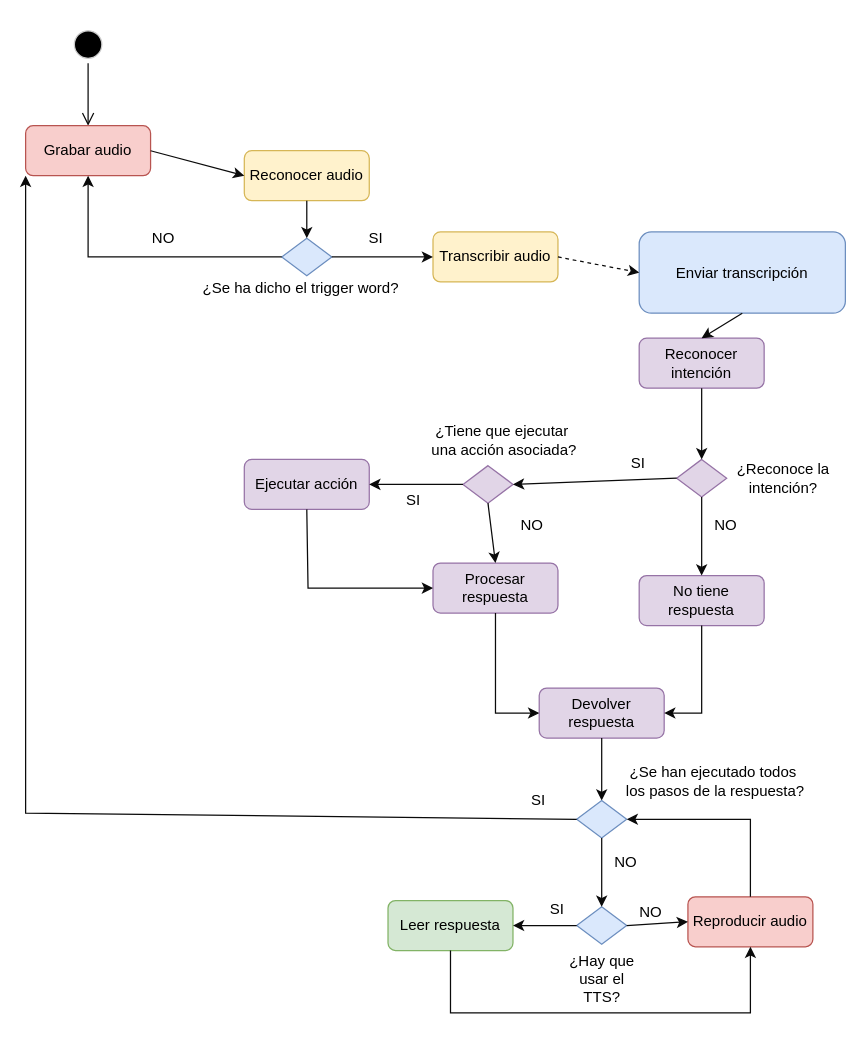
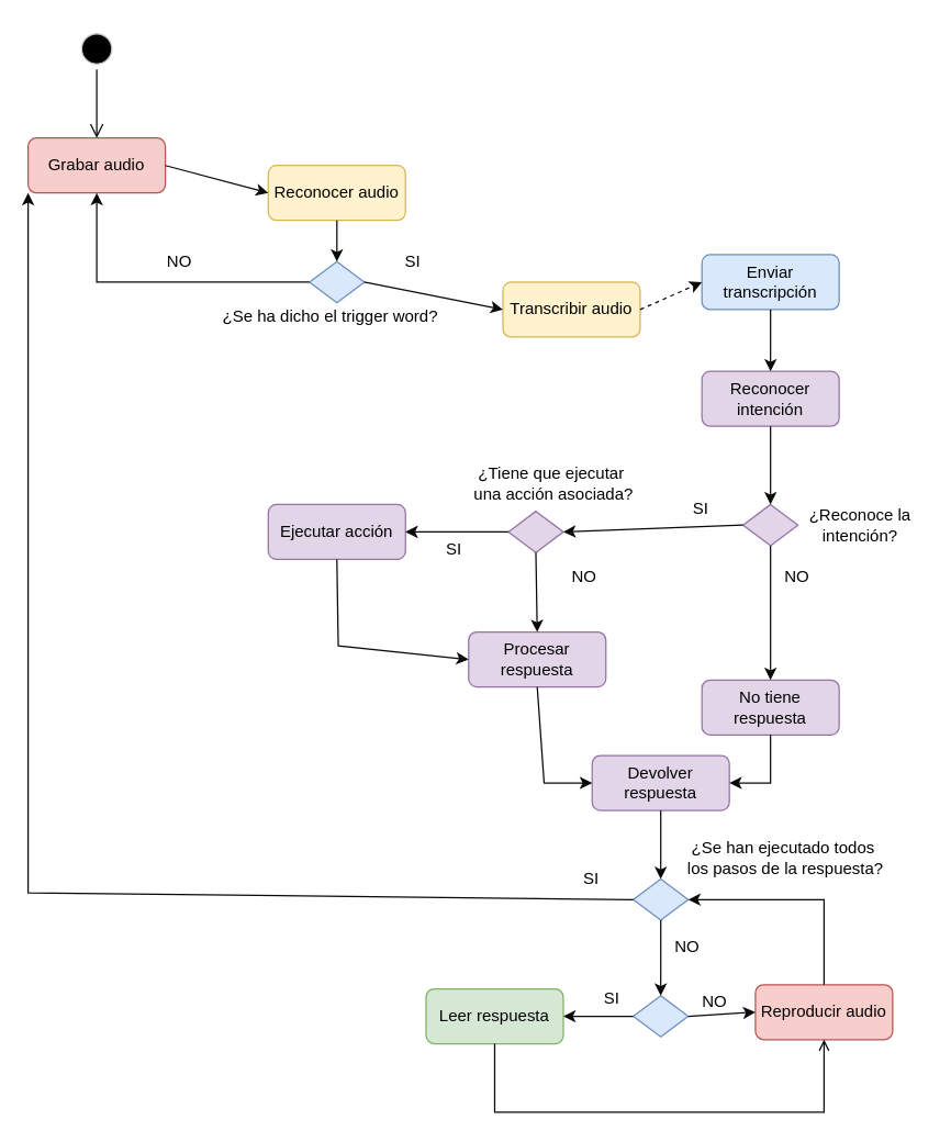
  <mxCell id="0" />
  <mxCell id="1" parent="0" />
  <mxCell id="2" value="" style="ellipse;html=1;shape=startState;fillColor=#000000;strokeColor=#CCCCCC;" parent="1" vertex="1"><mxGeometry x="55" y="20" width="30" height="30" as="geometry" /></mxCell>
  <mxCell id="3" value="" style="edgeStyle=orthogonalEdgeStyle;html=1;verticalAlign=bottom;endArrow=open;endSize=8;strokeColor=#0A0A0A;rounded=0;entryX=0.5;entryY=0;entryDx=0;entryDy=0;" parent="1" source="2" target="4" edge="1"><mxGeometry relative="1" as="geometry"><mxPoint x="141" y="120" as="targetPoint" /></mxGeometry></mxCell>
  <mxCell id="4" value="Grabar audio" style="rounded=1;whiteSpace=wrap;html=1;strokeColor=#b85450;fillColor=#f8cecc;" parent="1" vertex="1"><mxGeometry x="20" y="100" width="100" height="40" as="geometry" /></mxCell>
  <mxCell id="5" value="Reconocer audio" style="rounded=1;whiteSpace=wrap;html=1;strokeColor=#d6b656;fillColor=#fff2cc;" parent="1" vertex="1"><mxGeometry x="195" y="120" width="100" height="40" as="geometry" /></mxCell>
  <mxCell id="6" value="" style="endArrow=classic;html=1;rounded=0;strokeColor=#0A0A0A;exitX=1;exitY=0.5;exitDx=0;exitDy=0;entryX=0;entryY=0.5;entryDx=0;entryDy=0;" parent="1" source="4" target="5" edge="1"><mxGeometry width="50" height="50" relative="1" as="geometry"><mxPoint x="210" y="240" as="sourcePoint" /><mxPoint x="260" y="190" as="targetPoint" /></mxGeometry></mxCell>
  <mxCell id="7" value="" style="rhombus;whiteSpace=wrap;html=1;fillColor=#dae8fc;strokeColor=#6c8ebf;" parent="1" vertex="1"><mxGeometry x="225" y="190" width="40" height="30" as="geometry" /></mxCell>
  <mxCell id="8" value="" style="endArrow=classic;html=1;rounded=0;strokeColor=#0A0A0A;exitX=0.5;exitY=1;exitDx=0;exitDy=0;entryX=0.5;entryY=0;entryDx=0;entryDy=0;" parent="1" source="5" target="7" edge="1"><mxGeometry width="50" height="50" relative="1" as="geometry"><mxPoint x="290" y="300" as="sourcePoint" /><mxPoint x="340" y="250" as="targetPoint" /></mxGeometry></mxCell>
  <mxCell id="9" value="" style="endArrow=classic;html=1;rounded=0;strokeColor=#0A0A0A;exitX=0;exitY=0.5;exitDx=0;exitDy=0;entryX=0.5;entryY=1;entryDx=0;entryDy=0;" parent="1" source="7" target="4" edge="1"><mxGeometry width="50" height="50" relative="1" as="geometry"><mxPoint x="290" y="300" as="sourcePoint" /><mxPoint x="340" y="250" as="targetPoint" /><Array as="points"><mxPoint x="70" y="205" /></Array></mxGeometry></mxCell>
- <mxCell id="10" value="Transcribir audio" style="rounded=1;whiteSpace=wrap;html=1;strokeColor=#d6b656;fillColor=#fff2cc;" parent="1" vertex="1"><mxGeometry x="346" y="185" width="100" height="40" as="geometry" /></mxCell>
- <mxCell id="11" value="Enviar transcripción" style="rounded=1;whiteSpace=wrap;html=1;strokeColor=#6c8ebf;fillColor=#dae8fc;" parent="1" vertex="1"><mxGeometry x="511" y="185" width="165" height="65" as="geometry" /></mxCell>
+ <mxCell id="10" value="Transcribir audio" style="rounded=1;whiteSpace=wrap;html=1;strokeColor=#d6b656;fillColor=#fff2cc;" parent="1" vertex="1"><mxGeometry x="366" y="205" width="100" height="40" as="geometry" /></mxCell>
+ <mxCell id="11" value="Enviar transcripción" style="rounded=1;whiteSpace=wrap;html=1;strokeColor=#6c8ebf;fillColor=#dae8fc;" parent="1" vertex="1"><mxGeometry x="511" y="185" width="100" height="40" as="geometry" /></mxCell>
  <mxCell id="12" value="" style="endArrow=classic;html=1;rounded=0;strokeColor=#0A0A0A;exitX=1;exitY=0.5;exitDx=0;exitDy=0;entryX=0;entryY=0.5;entryDx=0;entryDy=0;" parent="1" source="7" target="10" edge="1"><mxGeometry width="50" height="50" relative="1" as="geometry"><mxPoint x="296" y="280" as="sourcePoint" /><mxPoint x="346" y="230" as="targetPoint" /></mxGeometry></mxCell>
  <mxCell id="13" value="" style="endArrow=classic;html=1;rounded=0;strokeColor=#0A0A0A;exitX=1;exitY=0.5;exitDx=0;exitDy=0;entryX=0;entryY=0.5;entryDx=0;entryDy=0;dashed=1;" parent="1" source="10" target="11" edge="1"><mxGeometry width="50" height="50" relative="1" as="geometry"><mxPoint x="486" y="270" as="sourcePoint" /><mxPoint x="536" y="220" as="targetPoint" /></mxGeometry></mxCell>
  <mxCell id="14" value="Reconocer intención" style="rounded=1;whiteSpace=wrap;html=1;strokeColor=#9673a6;fillColor=#e1d5e7;" parent="1" vertex="1"><mxGeometry x="511" y="270" width="100" height="40" as="geometry" /></mxCell>
  <mxCell id="15" value="" style="rhombus;whiteSpace=wrap;html=1;fillColor=#e1d5e7;strokeColor=#9673a6;" parent="1" vertex="1"><mxGeometry x="541" y="367" width="40" height="30" as="geometry" /></mxCell>
- <mxCell id="16" value="Procesar respuesta" style="rounded=1;whiteSpace=wrap;html=1;strokeColor=#9673a6;fillColor=#e1d5e7;" parent="1" vertex="1"><mxGeometry x="346" y="450" width="100" height="40" as="geometry" /></mxCell>
- <mxCell id="17" value="No tiene respuesta" style="rounded=1;whiteSpace=wrap;html=1;strokeColor=#9673a6;fillColor=#e1d5e7;" parent="1" vertex="1"><mxGeometry x="511" y="460" width="100" height="40" as="geometry" /></mxCell>
+ <mxCell id="16" value="Procesar respuesta" style="rounded=1;whiteSpace=wrap;html=1;strokeColor=#9673a6;fillColor=#e1d5e7;" parent="1" vertex="1"><mxGeometry x="341" y="460" width="100" height="40" as="geometry" /></mxCell>
+ <mxCell id="17" value="No tiene respuesta" style="rounded=1;whiteSpace=wrap;html=1;strokeColor=#9673a6;fillColor=#e1d5e7;" parent="1" vertex="1"><mxGeometry x="511" y="495" width="100" height="40" as="geometry" /></mxCell>
  <mxCell id="18" value="" style="endArrow=classic;html=1;rounded=0;strokeColor=#0A0A0A;exitX=0.5;exitY=1;exitDx=0;exitDy=0;entryX=0.5;entryY=0;entryDx=0;entryDy=0;" parent="1" source="11" target="14" edge="1"><mxGeometry width="50" height="50" relative="1" as="geometry"><mxPoint x="696" y="290" as="sourcePoint" /><mxPoint x="746" y="240" as="targetPoint" /></mxGeometry></mxCell>
  <mxCell id="19" value="" style="endArrow=classic;html=1;rounded=0;strokeColor=#0A0A0A;exitX=0.5;exitY=1;exitDx=0;exitDy=0;entryX=0.5;entryY=0;entryDx=0;entryDy=0;" parent="1" source="14" target="15" edge="1"><mxGeometry width="50" height="50" relative="1" as="geometry"><mxPoint x="656" y="370" as="sourcePoint" /><mxPoint x="706" y="320" as="targetPoint" /></mxGeometry></mxCell>
  <mxCell id="20" value="" style="endArrow=classic;html=1;rounded=0;strokeColor=#0A0A0A;exitX=0.5;exitY=1;exitDx=0;exitDy=0;entryX=0.5;entryY=0;entryDx=0;entryDy=0;" parent="1" source="15" target="17" edge="1"><mxGeometry width="50" height="50" relative="1" as="geometry"><mxPoint x="636" y="510" as="sourcePoint" /><mxPoint x="686" y="460" as="targetPoint" /></mxGeometry></mxCell>
  <mxCell id="21" value="" style="rhombus;whiteSpace=wrap;html=1;fillColor=#e1d5e7;strokeColor=#9673a6;" parent="1" vertex="1"><mxGeometry x="370" y="372" width="40" height="30" as="geometry" /></mxCell>
  <mxCell id="22" value="Ejecutar acción" style="rounded=1;whiteSpace=wrap;html=1;strokeColor=#9673a6;fillColor=#e1d5e7;" parent="1" vertex="1"><mxGeometry x="195" y="367" width="100" height="40" as="geometry" /></mxCell>
  <mxCell id="23" value="" style="endArrow=classic;html=1;rounded=0;strokeColor=#0A0A0A;exitX=0;exitY=0.5;exitDx=0;exitDy=0;entryX=1;entryY=0.5;entryDx=0;entryDy=0;" parent="1" source="15" target="21" edge="1"><mxGeometry width="50" height="50" relative="1" as="geometry"><mxPoint x="476" y="440" as="sourcePoint" /><mxPoint x="526" y="390" as="targetPoint" /></mxGeometry></mxCell>
  <mxCell id="24" value="" style="endArrow=classic;html=1;rounded=0;strokeColor=#0A0A0A;exitX=0;exitY=0.5;exitDx=0;exitDy=0;entryX=1;entryY=0.5;entryDx=0;entryDy=0;" parent="1" source="21" target="22" edge="1"><mxGeometry width="50" height="50" relative="1" as="geometry"><mxPoint x="306" y="460" as="sourcePoint" /><mxPoint x="356" y="410" as="targetPoint" /></mxGeometry></mxCell>
  <mxCell id="25" value="" style="endArrow=classic;html=1;rounded=0;strokeColor=#0A0A0A;exitX=0.5;exitY=1;exitDx=0;exitDy=0;entryX=0;entryY=0.5;entryDx=0;entryDy=0;" parent="1" source="22" target="16" edge="1"><mxGeometry width="50" height="50" relative="1" as="geometry"><mxPoint x="236" y="470" as="sourcePoint" /><mxPoint x="286" y="420" as="targetPoint" /><Array as="points"><mxPoint x="246" y="470" /></Array></mxGeometry></mxCell>
  <mxCell id="26" value="Devolver respuesta" style="rounded=1;whiteSpace=wrap;html=1;strokeColor=#9673a6;fillColor=#e1d5e7;" parent="1" vertex="1"><mxGeometry x="431" y="550" width="100" height="40" as="geometry" /></mxCell>
  <mxCell id="27" value="" style="endArrow=classic;html=1;rounded=0;strokeColor=#0A0A0A;exitX=0.5;exitY=1;exitDx=0;exitDy=0;entryX=1;entryY=0.5;entryDx=0;entryDy=0;" parent="1" source="17" target="26" edge="1"><mxGeometry width="50" height="50" relative="1" as="geometry"><mxPoint x="636" y="610" as="sourcePoint" /><mxPoint x="686" y="560" as="targetPoint" /><Array as="points"><mxPoint x="561" y="570" /></Array></mxGeometry></mxCell>
  <mxCell id="28" value="" style="endArrow=classic;html=1;rounded=0;strokeColor=#0A0A0A;exitX=0.5;exitY=1;exitDx=0;exitDy=0;entryX=0;entryY=0.5;entryDx=0;entryDy=0;" parent="1" source="16" target="26" edge="1"><mxGeometry width="50" height="50" relative="1" as="geometry"><mxPoint x="366" y="580" as="sourcePoint" /><mxPoint x="416" y="530" as="targetPoint" /><Array as="points"><mxPoint x="396" y="570" /></Array></mxGeometry></mxCell>
  <mxCell id="29" value="" style="endArrow=classic;html=1;rounded=0;strokeColor=#0A0A0A;exitX=0.5;exitY=1;exitDx=0;exitDy=0;entryX=0.5;entryY=0;entryDx=0;entryDy=0;" parent="1" source="26" edge="1"><mxGeometry width="50" height="50" relative="1" as="geometry"><mxPoint x="526" y="650" as="sourcePoint" /><mxPoint x="481" y="640" as="targetPoint" /></mxGeometry></mxCell>
  <mxCell id="30" value="Leer respuesta" style="rounded=1;whiteSpace=wrap;html=1;strokeColor=#82b366;fillColor=#d5e8d4;" parent="1" vertex="1"><mxGeometry x="310" y="720" width="100" height="40" as="geometry" /></mxCell>
  <mxCell id="31" value="Reproducir audio" style="rounded=1;whiteSpace=wrap;html=1;strokeColor=#b85450;fillColor=#f8cecc;" parent="1" vertex="1"><mxGeometry x="550" y="717" width="100" height="40" as="geometry" /></mxCell>
  <mxCell id="32" value="" style="rhombus;whiteSpace=wrap;html=1;fillColor=#dae8fc;strokeColor=#6c8ebf;" parent="1" vertex="1"><mxGeometry x="461" y="640" width="40" height="30" as="geometry" /></mxCell>
  <mxCell id="33" value="" style="rhombus;whiteSpace=wrap;html=1;fillColor=#dae8fc;strokeColor=#6c8ebf;" parent="1" vertex="1"><mxGeometry x="461" y="725" width="40" height="30" as="geometry" /></mxCell>
  <mxCell id="34" value="" style="endArrow=classic;html=1;rounded=0;strokeColor=#0A0A0A;exitX=1;exitY=0.5;exitDx=0;exitDy=0;entryX=0;entryY=0.5;entryDx=0;entryDy=0;" parent="1" source="33" target="31" edge="1"><mxGeometry width="50" height="50" relative="1" as="geometry"><mxPoint x="520" y="820" as="sourcePoint" /><mxPoint x="570" y="770" as="targetPoint" /></mxGeometry></mxCell>
  <mxCell id="35" value="" style="endArrow=classic;html=1;rounded=0;strokeColor=#0A0A0A;exitX=0;exitY=0.5;exitDx=0;exitDy=0;entryX=1;entryY=0.5;entryDx=0;entryDy=0;" parent="1" source="33" target="30" edge="1"><mxGeometry width="50" height="50" relative="1" as="geometry"><mxPoint x="230" y="720" as="sourcePoint" /><mxPoint x="280" y="670" as="targetPoint" /></mxGeometry></mxCell>
  <mxCell id="36" value="" style="endArrow=classic;html=1;rounded=0;strokeColor=#0A0A0A;exitX=0.5;exitY=1;exitDx=0;exitDy=0;entryX=0.5;entryY=0;entryDx=0;entryDy=0;" parent="1" source="32" target="33" edge="1"><mxGeometry width="50" height="50" relative="1" as="geometry"><mxPoint x="510" y="700" as="sourcePoint" /><mxPoint x="560" y="650" as="targetPoint" /></mxGeometry></mxCell>
  <mxCell id="37" value="" style="endArrow=classic;html=1;rounded=0;strokeColor=#0A0A0A;exitX=0.5;exitY=0;exitDx=0;exitDy=0;entryX=1;entryY=0.5;entryDx=0;entryDy=0;" parent="1" source="31" target="32" edge="1"><mxGeometry width="50" height="50" relative="1" as="geometry"><mxPoint x="660" y="710" as="sourcePoint" /><mxPoint x="710" y="660" as="targetPoint" /><Array as="points"><mxPoint x="600" y="655" /></Array></mxGeometry></mxCell>
  <mxCell id="38" value="" style="endArrow=classic;html=1;rounded=0;strokeColor=#0A0A0A;exitX=0;exitY=0.5;exitDx=0;exitDy=0;entryX=0;entryY=1;entryDx=0;entryDy=0;" parent="1" source="32" target="4" edge="1"><mxGeometry width="50" height="50" relative="1" as="geometry"><mxPoint x="30" y="470" as="sourcePoint" /><mxPoint x="80" y="420" as="targetPoint" /><Array as="points"><mxPoint x="20" y="650" /></Array></mxGeometry></mxCell>
- <mxCell id="39" value="" style="endArrow=classic;html=1;rounded=0;strokeColor=#0A0A0A;exitX=0.5;exitY=1;exitDx=0;exitDy=0;entryX=0.5;entryY=1;entryDx=0;entryDy=0;" parent="1" source="30" target="31" edge="1"><mxGeometry width="50" height="50" relative="1" as="geometry"><mxPoint x="410" y="800" as="sourcePoint" /><mxPoint x="460" y="750" as="targetPoint" /><Array as="points"><mxPoint x="360" y="810" /><mxPoint x="600" y="810" /></Array></mxGeometry></mxCell>
+ <mxCell id="39" value="" style="endArrow=open;html=1;rounded=0;strokeColor=#0A0A0A;exitX=0.5;exitY=1;exitDx=0;exitDy=0;entryX=0.5;entryY=1;entryDx=0;entryDy=0;" parent="1" source="30" target="31" edge="1"><mxGeometry width="50" height="50" relative="1" as="geometry"><mxPoint x="410" y="800" as="sourcePoint" /><mxPoint x="460" y="750" as="targetPoint" /><Array as="points"><mxPoint x="360" y="810" /><mxPoint x="600" y="810" /></Array></mxGeometry></mxCell>
  <mxCell id="40" value="¿Se ha dicho el trigger word?" style="text;html=1;align=center;verticalAlign=middle;resizable=0;points=[];autosize=1;strokeColor=none;fillColor=none;" parent="1" vertex="1"><mxGeometry x="155" y="220" width="170" height="20" as="geometry" /></mxCell>
  <mxCell id="41" value="SI" style="text;html=1;align=center;verticalAlign=middle;resizable=0;points=[];autosize=1;strokeColor=none;fillColor=none;" parent="1" vertex="1"><mxGeometry x="285" y="180" width="30" height="20" as="geometry" /></mxCell>
  <mxCell id="42" value="NO" style="text;html=1;align=center;verticalAlign=middle;resizable=0;points=[];autosize=1;strokeColor=none;fillColor=none;" parent="1" vertex="1"><mxGeometry x="115" y="180" width="30" height="20" as="geometry" /></mxCell>
  <mxCell id="43" value="&lt;div&gt;¿Reconoce la &lt;br&gt;&lt;/div&gt;&lt;div&gt;intención?&lt;/div&gt;" style="text;html=1;align=center;verticalAlign=middle;resizable=0;points=[];autosize=1;strokeColor=none;fillColor=none;" parent="1" vertex="1"><mxGeometry x="581" y="367" width="90" height="30" as="geometry" /></mxCell>
  <mxCell id="44" value="&lt;div&gt;¿Tiene que ejecutar&lt;/div&gt;&lt;div&gt;&amp;nbsp;una acción asociada?&lt;/div&gt;" style="text;html=1;align=center;verticalAlign=middle;resizable=0;points=[];autosize=1;strokeColor=none;fillColor=none;" parent="1" vertex="1"><mxGeometry x="336" y="337" width="130" height="30" as="geometry" /></mxCell>
  <mxCell id="45" value="" style="endArrow=classic;html=1;rounded=0;strokeColor=#0A0A0A;exitX=0.5;exitY=1;exitDx=0;exitDy=0;entryX=0.5;entryY=0;entryDx=0;entryDy=0;" parent="1" source="21" target="16" edge="1"><mxGeometry width="50" height="50" relative="1" as="geometry"><mxPoint x="380" y="397" as="sourcePoint" /><mxPoint x="305" y="397" as="targetPoint" /></mxGeometry></mxCell>
  <mxCell id="46" value="SI" style="text;html=1;align=center;verticalAlign=middle;resizable=0;points=[];autosize=1;strokeColor=none;fillColor=none;" parent="1" vertex="1"><mxGeometry x="315" y="390" width="30" height="20" as="geometry" /></mxCell>
  <mxCell id="47" value="NO" style="text;html=1;align=center;verticalAlign=middle;resizable=0;points=[];autosize=1;strokeColor=none;fillColor=none;" parent="1" vertex="1"><mxGeometry x="410" y="410" width="30" height="20" as="geometry" /></mxCell>
  <mxCell id="48" value="SI" style="text;html=1;align=center;verticalAlign=middle;resizable=0;points=[];autosize=1;strokeColor=none;fillColor=none;" parent="1" vertex="1"><mxGeometry x="495" y="360" width="30" height="20" as="geometry" /></mxCell>
  <mxCell id="49" value="NO" style="text;html=1;align=center;verticalAlign=middle;resizable=0;points=[];autosize=1;strokeColor=none;fillColor=none;" parent="1" vertex="1"><mxGeometry x="565" y="410" width="30" height="20" as="geometry" /></mxCell>
  <mxCell id="50" value="&lt;div&gt;¿Se han ejecutado todos&lt;/div&gt;&lt;div&gt;&amp;nbsp;los pasos de la respuesta?&lt;/div&gt;" style="text;html=1;align=center;verticalAlign=middle;resizable=0;points=[];autosize=1;strokeColor=none;fillColor=none;" parent="1" vertex="1"><mxGeometry x="490" y="610" width="160" height="30" as="geometry" /></mxCell>
  <mxCell id="51" value="NO" style="text;html=1;align=center;verticalAlign=middle;resizable=0;points=[];autosize=1;strokeColor=none;fillColor=none;" parent="1" vertex="1"><mxGeometry x="485" y="680" width="30" height="20" as="geometry" /></mxCell>
  <mxCell id="52" value="SI" style="text;html=1;align=center;verticalAlign=middle;resizable=0;points=[];autosize=1;strokeColor=none;fillColor=none;" parent="1" vertex="1"><mxGeometry x="415" y="630" width="30" height="20" as="geometry" /></mxCell>
- <mxCell id="53" value="¿Hay que usar el TTS?" style="text;html=1;strokeColor=none;fillColor=none;align=center;verticalAlign=middle;whiteSpace=wrap;rounded=0;" parent="1" vertex="1"><mxGeometry x="453.5" y="770" width="55" height="25" as="geometry" /></mxCell>
  <mxCell id="54" value="SI" style="text;html=1;align=center;verticalAlign=middle;resizable=0;points=[];autosize=1;strokeColor=none;fillColor=none;" parent="1" vertex="1"><mxGeometry x="430" y="717" width="30" height="20" as="geometry" /></mxCell>
  <mxCell id="55" value="NO" style="text;html=1;align=center;verticalAlign=middle;resizable=0;points=[];autosize=1;strokeColor=none;fillColor=none;" parent="1" vertex="1"><mxGeometry x="505" y="720" width="30" height="20" as="geometry" /></mxCell>
